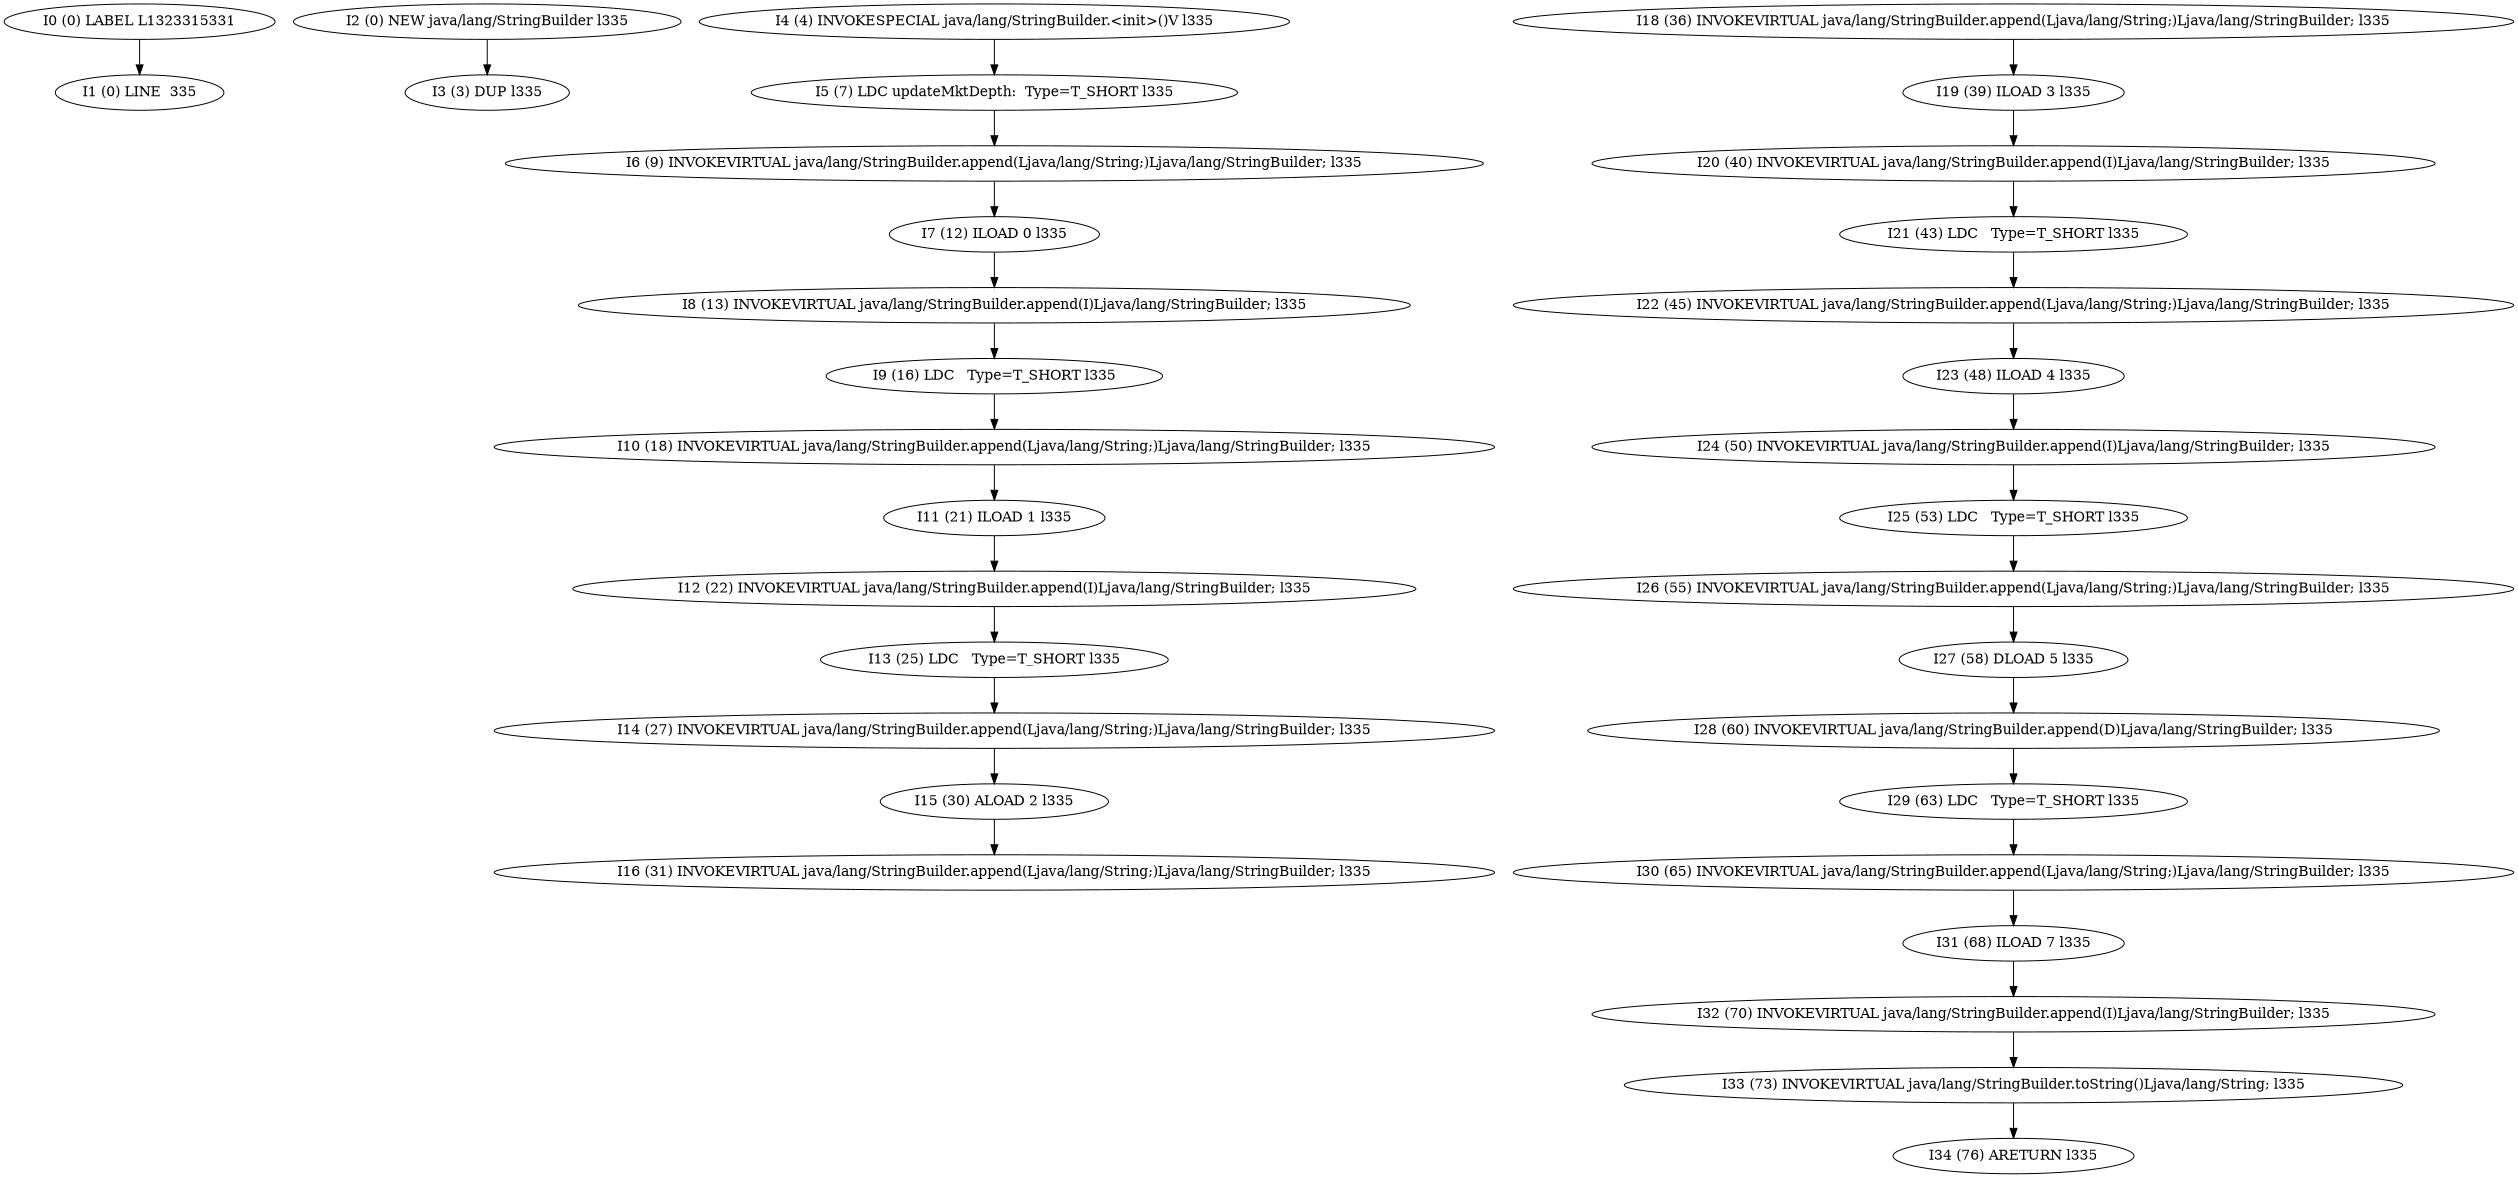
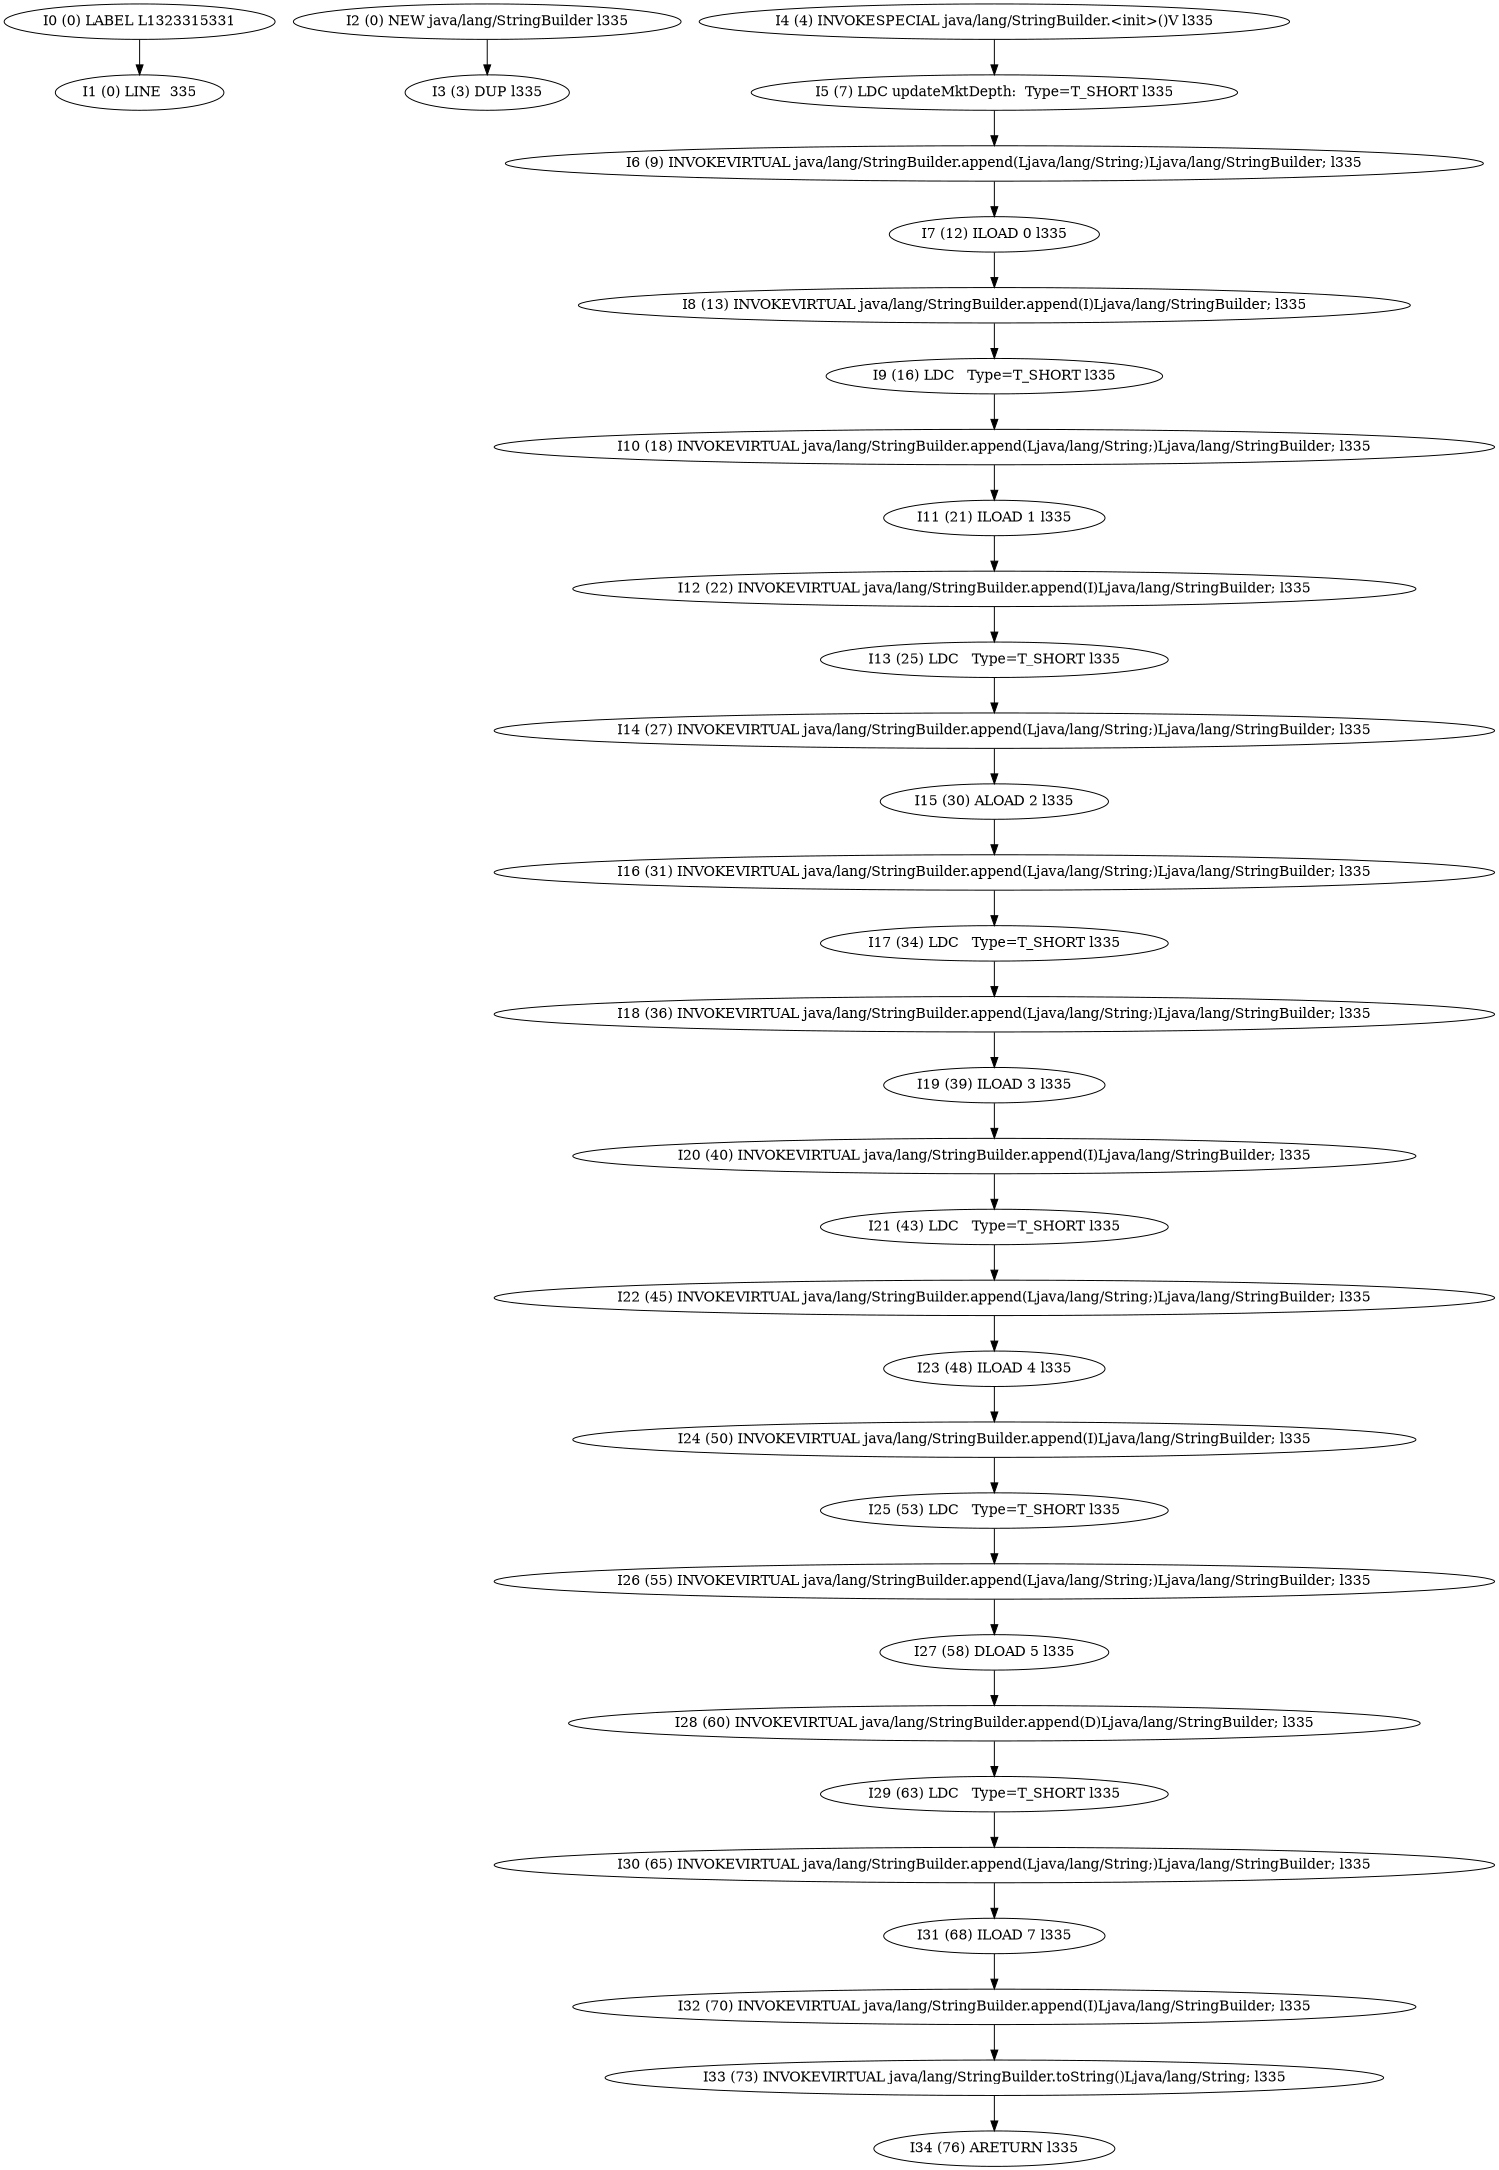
  digraph {
    n1 [label="I0 (0) LABEL L1323315331"]
    n2 [label="I1 (0) LINE  335"]
    n3 [label="I2 (0) NEW java/lang/StringBuilder l335"]
    n4 [label="I3 (3) DUP l335"]
    n5 [label="I4 (4) INVOKESPECIAL java/lang/StringBuilder.<init>()V l335"]
    n6 [label="I5 (7) LDC updateMktDepth:  Type=T_SHORT l335"]
    n7 [label="I6 (9) INVOKEVIRTUAL java/lang/StringBuilder.append(Ljava/lang/String;)Ljava/lang/StringBuilder; l335"]
    n8 [label="I7 (12) ILOAD 0 l335"]
    n9 [label="I8 (13) INVOKEVIRTUAL java/lang/StringBuilder.append(I)Ljava/lang/StringBuilder; l335"]
    n10 [label="I9 (16) LDC   Type=T_SHORT l335"]
    n11 [label="I10 (18) INVOKEVIRTUAL java/lang/StringBuilder.append(Ljava/lang/String;)Ljava/lang/StringBuilder; l335"]
    n12 [label="I11 (21) ILOAD 1 l335"]
    n13 [label="I12 (22) INVOKEVIRTUAL java/lang/StringBuilder.append(I)Ljava/lang/StringBuilder; l335"]
    n14 [label="I13 (25) LDC   Type=T_SHORT l335"]
    n15 [label="I14 (27) INVOKEVIRTUAL java/lang/StringBuilder.append(Ljava/lang/String;)Ljava/lang/StringBuilder; l335"]
    n16 [label="I15 (30) ALOAD 2 l335"]
    n17 [label="I16 (31) INVOKEVIRTUAL java/lang/StringBuilder.append(Ljava/lang/String;)Ljava/lang/StringBuilder; l335"]
+   n18 [label="I17 (34) LDC   Type=T_SHORT l335"]
    n19 [label="I18 (36) INVOKEVIRTUAL java/lang/StringBuilder.append(Ljava/lang/String;)Ljava/lang/StringBuilder; l335"]
    n20 [label="I19 (39) ILOAD 3 l335"]
    n21 [label="I20 (40) INVOKEVIRTUAL java/lang/StringBuilder.append(I)Ljava/lang/StringBuilder; l335"]
    n22 [label="I21 (43) LDC   Type=T_SHORT l335"]
    n23 [label="I22 (45) INVOKEVIRTUAL java/lang/StringBuilder.append(Ljava/lang/String;)Ljava/lang/StringBuilder; l335"]
    n24 [label="I23 (48) ILOAD 4 l335"]
    n25 [label="I24 (50) INVOKEVIRTUAL java/lang/StringBuilder.append(I)Ljava/lang/StringBuilder; l335"]
    n26 [label="I25 (53) LDC   Type=T_SHORT l335"]
    n27 [label="I26 (55) INVOKEVIRTUAL java/lang/StringBuilder.append(Ljava/lang/String;)Ljava/lang/StringBuilder; l335"]
    n28 [label="I27 (58) DLOAD 5 l335"]
    n29 [label="I28 (60) INVOKEVIRTUAL java/lang/StringBuilder.append(D)Ljava/lang/StringBuilder; l335"]
    n30 [label="I29 (63) LDC   Type=T_SHORT l335"]
    n31 [label="I30 (65) INVOKEVIRTUAL java/lang/StringBuilder.append(Ljava/lang/String;)Ljava/lang/StringBuilder; l335"]
    n32 [label="I31 (68) ILOAD 7 l335"]
    n33 [label="I32 (70) INVOKEVIRTUAL java/lang/StringBuilder.append(I)Ljava/lang/StringBuilder; l335"]
    n34 [label="I33 (73) INVOKEVIRTUAL java/lang/StringBuilder.toString()Ljava/lang/String; l335"]
    n35 [label="I34 (76) ARETURN l335"]
    n1 -> n2
    n3 -> n4
    n5 -> n6
    n6 -> n7
    n7 -> n8
    n8 -> n9
    n9 -> n10
    n10 -> n11
    n11 -> n12
    n12 -> n13
    n13 -> n14
    n14 -> n15
    n15 -> n16
    n16 -> n17
+   n17 -> n18
+   n18 -> n19
    n19 -> n20
    n20 -> n21
    n21 -> n22
    n22 -> n23
    n23 -> n24
    n24 -> n25
    n25 -> n26
    n26 -> n27
    n27 -> n28
    n28 -> n29
    n29 -> n30
    n30 -> n31
    n31 -> n32
    n32 -> n33
    n33 -> n34
    n34 -> n35
  }
